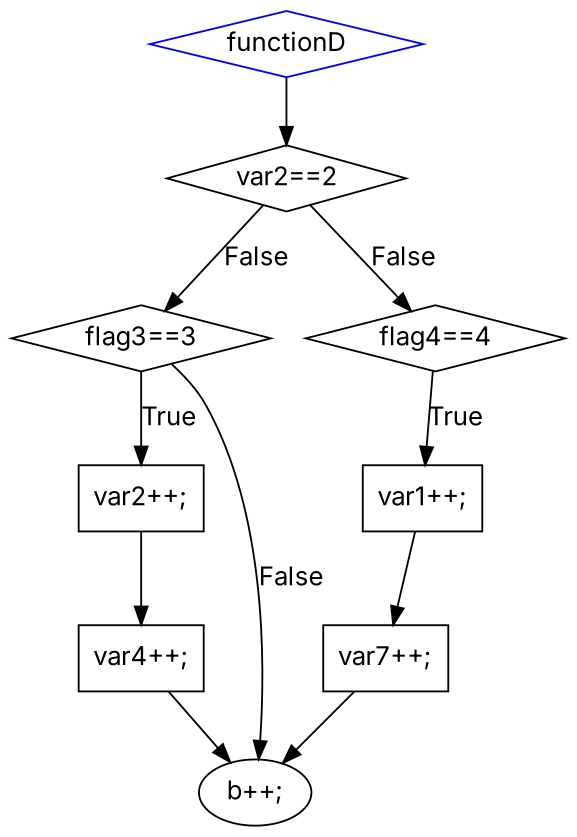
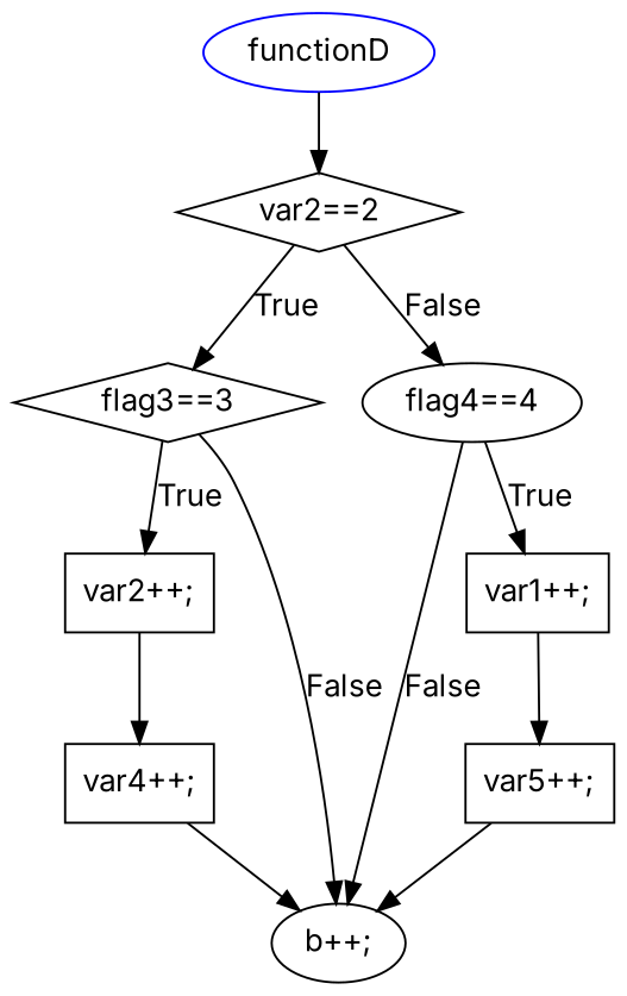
  digraph {
    fontname=Inter
    rankdir=TB
    node [fontname=Inter shape=rectangle]
    edge [fontname=Inter]
-   functionD [color=blue shape=diamond]
+   functionD [color=blue shape=ellipse]
    n2 [label="var2==2" shape=diamond]
    n3 [label="flag3==3" shape=diamond]
-   n4 [label="flag4==4" shape=diamond]
+   n4 [label="flag4==4" shape=ellipse]
    n5 [label="var2++;"]
    n6 [label="b++;" shape=ellipse]
    n7 [label="var1++;"]
    n8 [label="var4++;"]
-   n9 [label="var7++;"]
+   n9 [label="var5++;"]
    functionD -> n2
-   n2 -> n3 [label=False]
+   n2 -> n3 [label=True]
    n2 -> n4 [label=False]
    n3 -> n5 [label=True]
    n3 -> n6 [label=False]
+   n4 -> n6 [label=False]
    n4 -> n7 [label=True]
    n5 -> n8
    n7 -> n9
    n8 -> n6
    n9 -> n6
  }
